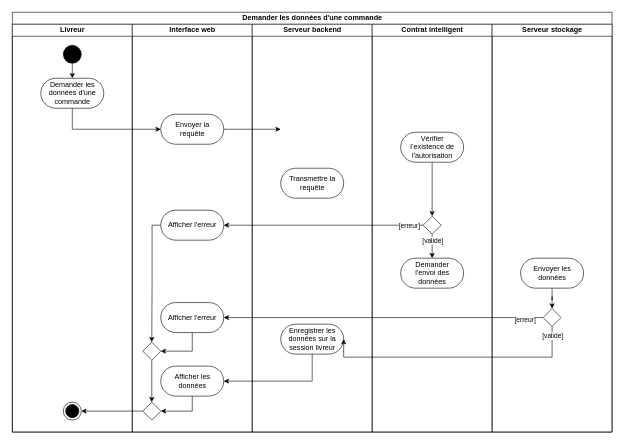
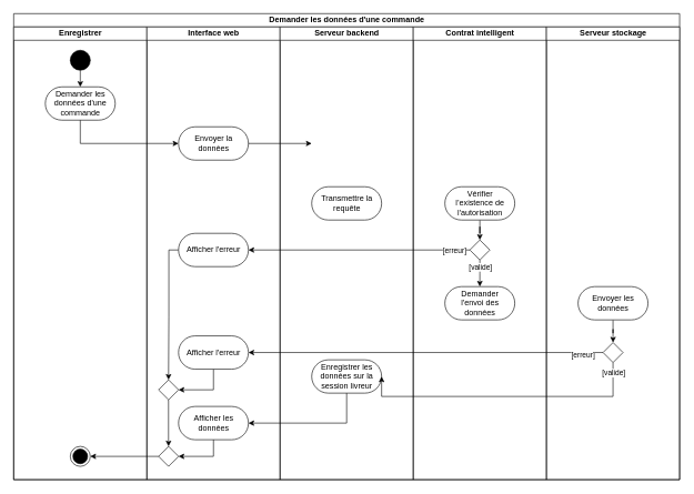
  <mxCell id="0" />
  <mxCell id="1" parent="0" />
  <mxCell id="2" value="Demander les données d'une commande" style="swimlane;html=1;childLayout=stackLayout;resizeParent=1;resizeParentMax=0;horizontal=1;startSize=20;horizontalStack=1;" parent="1" vertex="1"><mxGeometry x="20" y="20" width="1000" height="700" as="geometry" /></mxCell>
- <mxCell id="3" value="Livreur" style="swimlane;html=1;startSize=20;horizontal=1;" parent="2" vertex="1"><mxGeometry y="20" width="200" height="680" as="geometry" /></mxCell>
+ <mxCell id="3" value="Enregistrer" style="swimlane;html=1;startSize=20;horizontal=1;" parent="2" vertex="1"><mxGeometry y="20" width="200" height="680" as="geometry" /></mxCell>
  <mxCell id="4" style="edgeStyle=orthogonalEdgeStyle;rounded=0;orthogonalLoop=1;jettySize=auto;html=1;" parent="3" source="5" edge="1"><mxGeometry relative="1" as="geometry"><mxPoint x="100" y="90" as="targetPoint" /></mxGeometry></mxCell>
  <mxCell id="5" value="" style="ellipse;fillColor=strokeColor;" parent="3" vertex="1"><mxGeometry x="85" y="35" width="30" height="30" as="geometry" /></mxCell>
  <mxCell id="6" value="" style="ellipse;html=1;shape=endState;fillColor=strokeColor;" parent="3" vertex="1"><mxGeometry x="85" y="630" width="30" height="30" as="geometry" /></mxCell>
  <mxCell id="7" value="Demander les&lt;br&gt;données d'une&lt;br&gt;commande" style="html=1;dashed=0;whitespace=wrap;shape=mxgraph.dfd.start" parent="3" vertex="1"><mxGeometry x="47.5" y="90" width="105" height="50" as="geometry" /></mxCell>
  <mxCell id="8" value="&lt;div&gt;Interface web&lt;/div&gt;" style="swimlane;html=1;startSize=20;horizontal=1;" parent="2" vertex="1"><mxGeometry x="200" y="20" width="200" height="680" as="geometry" /></mxCell>
- <mxCell id="9" value="Envoyer la&lt;br&gt;requête" style="html=1;dashed=0;whitespace=wrap;shape=mxgraph.dfd.start" parent="8" vertex="1"><mxGeometry x="47.5" y="150" width="105" height="50" as="geometry" /></mxCell>
+ <mxCell id="9" value="Envoyer la&lt;br&gt;données" style="html=1;dashed=0;whitespace=wrap;shape=mxgraph.dfd.start" parent="8" vertex="1"><mxGeometry x="47.5" y="150" width="105" height="50" as="geometry" /></mxCell>
  <mxCell id="10" style="edgeStyle=orthogonalEdgeStyle;rounded=0;orthogonalLoop=1;jettySize=auto;html=1;entryX=0.5;entryY=0;entryDx=0;entryDy=0;" parent="8" source="11" target="13" edge="1"><mxGeometry relative="1" as="geometry"><Array as="points"><mxPoint x="33" y="435" /><mxPoint x="33" y="575" /></Array></mxGeometry></mxCell>
  <mxCell id="11" value="Afficher l'erreur" style="html=1;dashed=0;whitespace=wrap;shape=mxgraph.dfd.start" parent="8" vertex="1"><mxGeometry x="47.5" y="310" width="105" height="50" as="geometry" /></mxCell>
  <mxCell id="12" style="edgeStyle=orthogonalEdgeStyle;rounded=0;orthogonalLoop=1;jettySize=auto;html=1;entryX=0.5;entryY=0;entryDx=0;entryDy=0;" parent="8" source="13" target="16" edge="1"><mxGeometry relative="1" as="geometry" /></mxCell>
  <mxCell id="13" value="" style="rhombus;" parent="8" vertex="1"><mxGeometry x="17.5" y="530" width="30" height="30" as="geometry" /></mxCell>
  <mxCell id="14" style="edgeStyle=orthogonalEdgeStyle;rounded=0;orthogonalLoop=1;jettySize=auto;html=1;entryX=1;entryY=0.5;entryDx=0;entryDy=0;" parent="8" source="15" target="13" edge="1"><mxGeometry relative="1" as="geometry"><Array as="points"><mxPoint x="100" y="545" /></Array></mxGeometry></mxCell>
  <mxCell id="15" value="Afficher l'erreur" style="html=1;dashed=0;whitespace=wrap;shape=mxgraph.dfd.start" parent="8" vertex="1"><mxGeometry x="47.5" y="464" width="105" height="50" as="geometry" /></mxCell>
  <mxCell id="16" value="" style="rhombus;" parent="8" vertex="1"><mxGeometry x="17.5" y="630" width="30" height="30" as="geometry" /></mxCell>
  <mxCell id="17" style="edgeStyle=orthogonalEdgeStyle;rounded=0;orthogonalLoop=1;jettySize=auto;html=1;entryX=1;entryY=0.5;entryDx=0;entryDy=0;" parent="8" source="18" target="16" edge="1"><mxGeometry relative="1" as="geometry"><Array as="points"><mxPoint x="100" y="645" /></Array></mxGeometry></mxCell>
  <mxCell id="18" value="Afficher les&lt;br&gt;données" style="html=1;dashed=0;whitespace=wrap;shape=mxgraph.dfd.start" parent="8" vertex="1"><mxGeometry x="47.5" y="570" width="105" height="50" as="geometry" /></mxCell>
  <mxCell id="19" value="&lt;div&gt;Serveur backend&lt;br&gt;&lt;/div&gt;" style="swimlane;html=1;startSize=20;horizontal=1;" parent="2" vertex="1"><mxGeometry x="400" y="20" width="200" height="680" as="geometry" /></mxCell>
  <mxCell id="20" value="Enregistrer les &lt;br&gt;données sur la&lt;br&gt;session livreur" style="html=1;dashed=0;whitespace=wrap;shape=mxgraph.dfd.start" parent="19" vertex="1"><mxGeometry x="47.5" y="500" width="105" height="50" as="geometry" /></mxCell>
  <mxCell id="21" value="Transmettre la&lt;br&gt;requête" style="html=1;dashed=0;whitespace=wrap;shape=mxgraph.dfd.start" vertex="1" parent="19"><mxGeometry x="47.5" y="240" width="105" height="50" as="geometry" /></mxCell>
  <mxCell id="22" style="edgeStyle=orthogonalEdgeStyle;rounded=0;orthogonalLoop=1;jettySize=auto;html=1;entryX=0;entryY=0.5;entryDx=0;entryDy=0;entryPerimeter=0;" parent="2" source="7" target="9" edge="1"><mxGeometry relative="1" as="geometry"><Array as="points"><mxPoint x="100" y="195" /></Array></mxGeometry></mxCell>
  <mxCell id="23" style="edgeStyle=orthogonalEdgeStyle;rounded=0;orthogonalLoop=1;jettySize=auto;html=1;entryX=0;entryY=0.5;entryDx=0;entryDy=0;entryPerimeter=0;" parent="2" source="9" edge="1"><mxGeometry relative="1" as="geometry"><mxPoint x="447.5" y="195" as="targetPoint" /></mxGeometry></mxCell>
  <mxCell id="24" style="edgeStyle=orthogonalEdgeStyle;rounded=0;orthogonalLoop=1;jettySize=auto;html=1;entryX=1;entryY=0.5;entryDx=0;entryDy=0;entryPerimeter=0;" parent="2" source="35" target="11" edge="1"><mxGeometry relative="1" as="geometry" /></mxCell>
  <mxCell id="25" value="[erreur]" style="edgeLabel;html=1;align=center;verticalAlign=middle;resizable=0;points=[];" parent="24" vertex="1" connectable="0"><mxGeometry x="-0.853" relative="1" as="geometry"><mxPoint as="offset" /></mxGeometry></mxCell>
  <mxCell id="26" style="edgeStyle=orthogonalEdgeStyle;rounded=0;orthogonalLoop=1;jettySize=auto;html=1;entryX=1;entryY=0.5;entryDx=0;entryDy=0;entryPerimeter=0;" parent="2" source="42" target="15" edge="1"><mxGeometry relative="1" as="geometry" /></mxCell>
  <mxCell id="27" value="[erreur]" style="edgeLabel;html=1;align=center;verticalAlign=middle;resizable=0;points=[];" parent="26" vertex="1" connectable="0"><mxGeometry x="-0.882" y="3" relative="1" as="geometry"><mxPoint as="offset" /></mxGeometry></mxCell>
  <mxCell id="28" style="edgeStyle=orthogonalEdgeStyle;rounded=0;orthogonalLoop=1;jettySize=auto;html=1;entryX=1;entryY=0.5;entryDx=0;entryDy=0;entryPerimeter=0;" parent="2" source="42" target="20" edge="1"><mxGeometry relative="1" as="geometry"><Array as="points"><mxPoint x="900" y="575" /></Array></mxGeometry></mxCell>
  <mxCell id="29" value="[valide]" style="edgeLabel;html=1;align=center;verticalAlign=middle;resizable=0;points=[];" parent="28" vertex="1" connectable="0"><mxGeometry x="-0.93" relative="1" as="geometry"><mxPoint as="offset" /></mxGeometry></mxCell>
  <mxCell id="30" style="edgeStyle=orthogonalEdgeStyle;rounded=0;orthogonalLoop=1;jettySize=auto;html=1;entryX=1;entryY=0.5;entryDx=0;entryDy=0;entryPerimeter=0;" parent="2" source="20" target="18" edge="1"><mxGeometry relative="1" as="geometry"><Array as="points"><mxPoint x="500" y="615" /></Array></mxGeometry></mxCell>
  <mxCell id="31" style="edgeStyle=orthogonalEdgeStyle;rounded=0;orthogonalLoop=1;jettySize=auto;html=1;entryX=1;entryY=0.5;entryDx=0;entryDy=0;" parent="2" source="16" target="6" edge="1"><mxGeometry relative="1" as="geometry" /></mxCell>
  <mxCell id="32" value="&lt;div&gt;Contrat intelligent&lt;/div&gt;" style="swimlane;html=1;startSize=20;horizontal=1;" parent="2" vertex="1"><mxGeometry x="600" y="20" width="200" height="680" as="geometry" /></mxCell>
  <mxCell id="33" style="edgeStyle=orthogonalEdgeStyle;rounded=0;orthogonalLoop=1;jettySize=auto;html=1;entryX=0.5;entryY=0;entryDx=0;entryDy=0;" parent="32" source="34" target="35" edge="1"><mxGeometry relative="1" as="geometry" /></mxCell>
- <mxCell id="34" value="Vérifier &lt;br&gt;l’existence de&lt;br&gt;l'autorisation" style="html=1;dashed=0;whitespace=wrap;shape=mxgraph.dfd.start" parent="32" vertex="1"><mxGeometry x="47.5" y="180" width="105" height="50" as="geometry" /></mxCell>
+ <mxCell id="34" value="Vérifier &lt;br&gt;l’existence de&lt;br&gt;l'autorisation" style="html=1;dashed=0;whitespace=wrap;shape=mxgraph.dfd.start" parent="32" vertex="1"><mxGeometry x="47.5" y="240" width="105" height="50" as="geometry" /></mxCell>
  <mxCell id="35" value="" style="rhombus;" parent="32" vertex="1"><mxGeometry x="85" y="320" width="30" height="30" as="geometry" /></mxCell>
  <mxCell id="36" value="Demander&lt;br&gt;l'envoi des&lt;br&gt;données" style="html=1;dashed=0;whitespace=wrap;shape=mxgraph.dfd.start" vertex="1" parent="32"><mxGeometry x="47.5" y="390" width="105" height="50" as="geometry" /></mxCell>
  <mxCell id="37" style="edgeStyle=orthogonalEdgeStyle;rounded=0;orthogonalLoop=1;jettySize=auto;html=1;entryX=0.5;entryY=0.5;entryDx=0;entryDy=-25;entryPerimeter=0;" parent="32" source="35" target="36" edge="1"><mxGeometry relative="1" as="geometry"><Array as="points"><mxPoint x="100" y="370" /><mxPoint x="100" y="370" /></Array><mxPoint x="180" y="440" as="targetPoint" /></mxGeometry></mxCell>
  <mxCell id="38" value="[valide]" style="edgeLabel;html=1;align=center;verticalAlign=middle;resizable=0;points=[];" parent="37" vertex="1" connectable="0"><mxGeometry x="-0.776" y="-2" relative="1" as="geometry"><mxPoint x="2" y="6" as="offset" /></mxGeometry></mxCell>
  <mxCell id="39" value="Serveur stockage" style="swimlane;html=1;startSize=20;horizontal=1;" parent="2" vertex="1"><mxGeometry x="800" y="20" width="200" height="680" as="geometry" /></mxCell>
  <mxCell id="40" style="edgeStyle=orthogonalEdgeStyle;rounded=0;orthogonalLoop=1;jettySize=auto;html=1;entryX=0.5;entryY=0;entryDx=0;entryDy=0;" parent="39" source="41" target="42" edge="1"><mxGeometry relative="1" as="geometry" /></mxCell>
  <mxCell id="41" value="Envoyer les&lt;br&gt;données" style="html=1;dashed=0;whitespace=wrap;shape=mxgraph.dfd.start" parent="39" vertex="1"><mxGeometry x="47.5" y="390" width="105" height="50" as="geometry" /></mxCell>
  <mxCell id="42" value="" style="rhombus;" parent="39" vertex="1"><mxGeometry x="85" y="474" width="30" height="30" as="geometry" /></mxCell>
